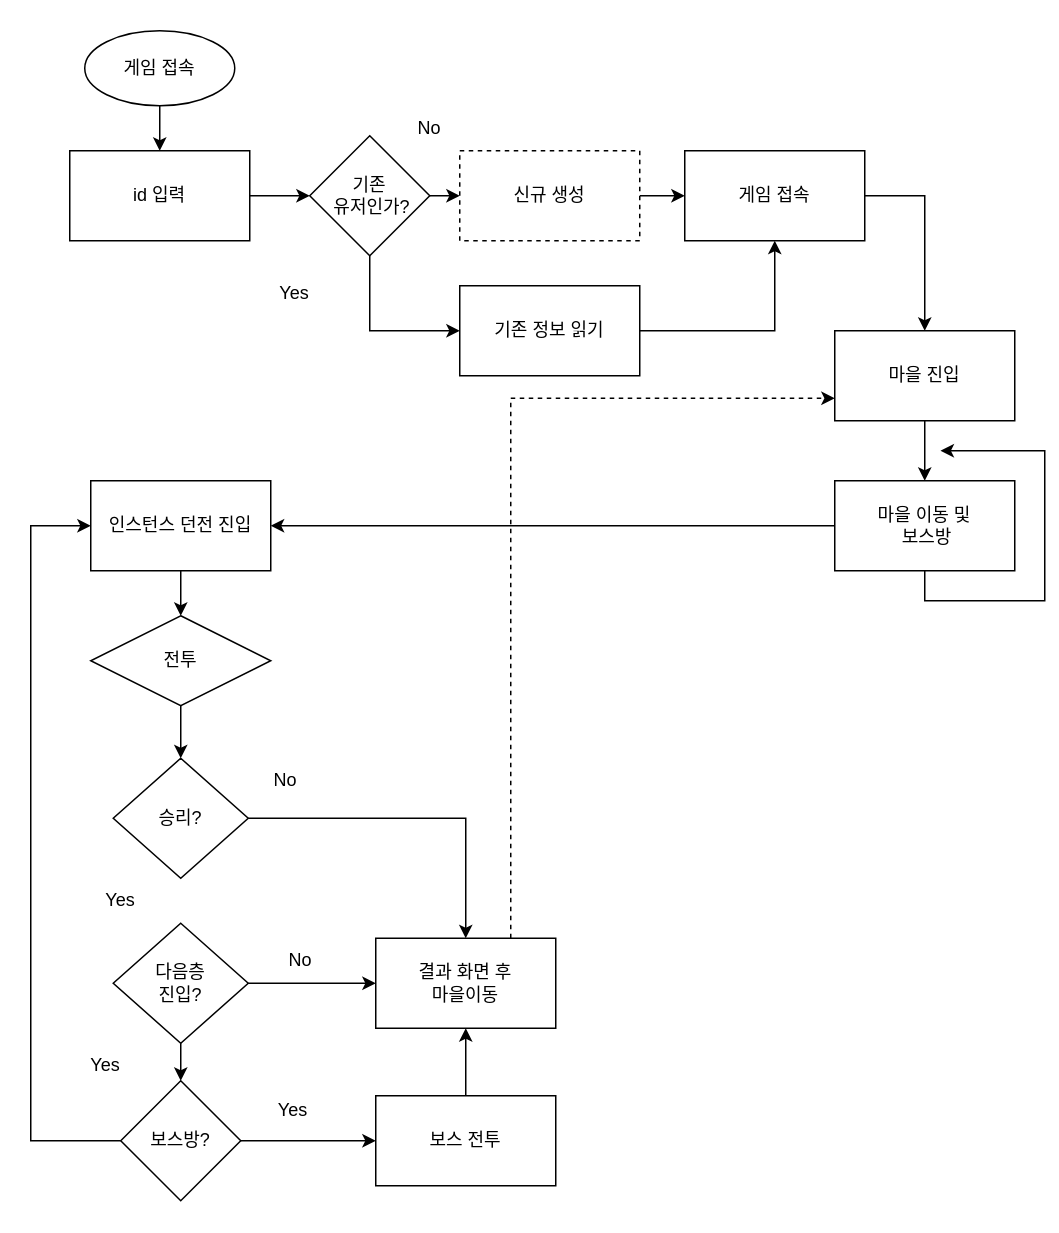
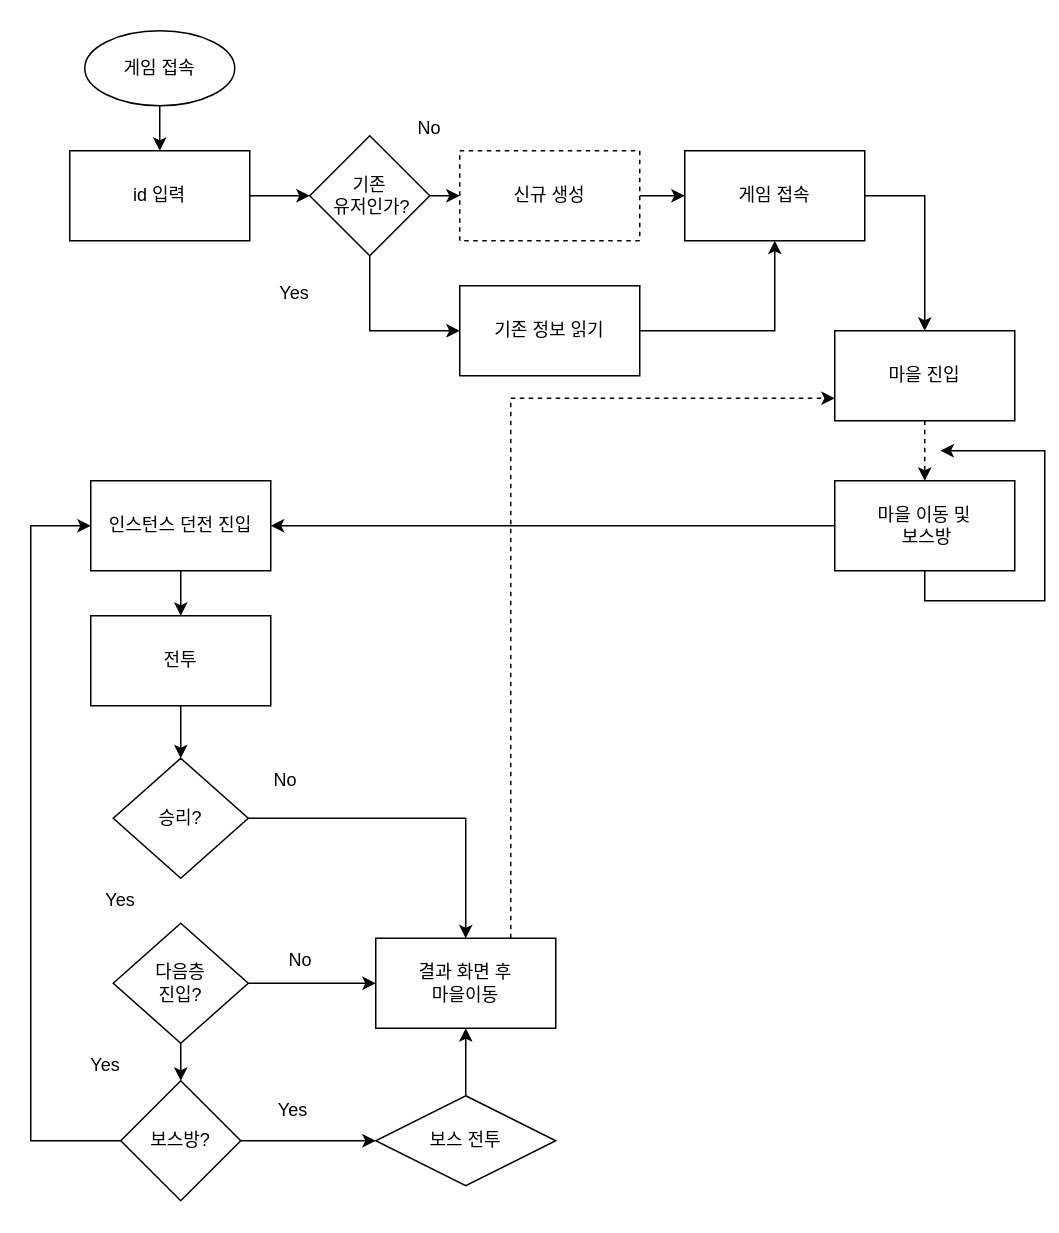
  <mxCell id="0" />
  <mxCell id="1" parent="0" />
  <mxCell id="2" value="" style="edgeStyle=orthogonalEdgeStyle;rounded=0;orthogonalLoop=1;jettySize=auto;html=1;" edge="1" parent="1" source="3" target="5"><mxGeometry relative="1" as="geometry" /></mxCell>
  <mxCell id="3" value="게임 접속" style="ellipse;whiteSpace=wrap;html=1;" vertex="1" parent="1"><mxGeometry x="56" y="20" width="100" height="50" as="geometry" /></mxCell>
  <mxCell id="4" style="edgeStyle=orthogonalEdgeStyle;rounded=0;orthogonalLoop=1;jettySize=auto;html=1;exitX=1;exitY=0.5;exitDx=0;exitDy=0;entryX=0;entryY=0.5;entryDx=0;entryDy=0;" edge="1" parent="1" source="5" target="8"><mxGeometry relative="1" as="geometry" /></mxCell>
  <mxCell id="5" value="id 입력" style="whiteSpace=wrap;html=1;" vertex="1" parent="1"><mxGeometry x="46" y="100" width="120" height="60" as="geometry" /></mxCell>
  <mxCell id="6" style="edgeStyle=orthogonalEdgeStyle;rounded=0;orthogonalLoop=1;jettySize=auto;html=1;exitX=1;exitY=0.5;exitDx=0;exitDy=0;entryX=0;entryY=0.5;entryDx=0;entryDy=0;" edge="1" parent="1" source="8" target="10"><mxGeometry relative="1" as="geometry"><mxPoint x="336" y="130" as="targetPoint" /></mxGeometry></mxCell>
  <mxCell id="7" style="edgeStyle=orthogonalEdgeStyle;rounded=0;orthogonalLoop=1;jettySize=auto;html=1;exitX=0.5;exitY=1;exitDx=0;exitDy=0;entryX=0;entryY=0.5;entryDx=0;entryDy=0;" edge="1" parent="1" source="8" target="12"><mxGeometry relative="1" as="geometry" /></mxCell>
  <mxCell id="8" value="기존&lt;br&gt;&amp;nbsp;유저인가?" style="rhombus;whiteSpace=wrap;html=1;" vertex="1" parent="1"><mxGeometry x="206" y="90" width="80" height="80" as="geometry" /></mxCell>
  <mxCell id="9" value="" style="edgeStyle=orthogonalEdgeStyle;rounded=0;orthogonalLoop=1;jettySize=auto;html=1;" edge="1" parent="1" source="10" target="16"><mxGeometry relative="1" as="geometry" /></mxCell>
  <mxCell id="10" value="신규 생성" style="rounded=0;whiteSpace=wrap;html=1;dashed=1;" vertex="1" parent="1"><mxGeometry x="306" y="100" width="120" height="60" as="geometry" /></mxCell>
  <mxCell id="11" style="edgeStyle=orthogonalEdgeStyle;rounded=0;orthogonalLoop=1;jettySize=auto;html=1;exitX=1;exitY=0.5;exitDx=0;exitDy=0;entryX=0.5;entryY=1;entryDx=0;entryDy=0;" edge="1" parent="1" source="12" target="16"><mxGeometry relative="1" as="geometry" /></mxCell>
  <mxCell id="12" value="기존 정보 읽기" style="rounded=0;whiteSpace=wrap;html=1;" vertex="1" parent="1"><mxGeometry x="306" y="190" width="120" height="60" as="geometry" /></mxCell>
  <mxCell id="13" value="No" style="text;html=1;strokeColor=none;fillColor=none;align=center;verticalAlign=middle;whiteSpace=wrap;rounded=0;" vertex="1" parent="1"><mxGeometry x="256" y="70" width="60" height="30" as="geometry" /></mxCell>
  <mxCell id="14" value="Yes" style="text;html=1;strokeColor=none;fillColor=none;align=center;verticalAlign=middle;whiteSpace=wrap;rounded=0;" vertex="1" parent="1"><mxGeometry x="166" y="180" width="60" height="30" as="geometry" /></mxCell>
  <mxCell id="15" style="edgeStyle=orthogonalEdgeStyle;rounded=0;orthogonalLoop=1;jettySize=auto;html=1;exitX=1;exitY=0.5;exitDx=0;exitDy=0;" edge="1" parent="1" source="16" target="18"><mxGeometry relative="1" as="geometry" /></mxCell>
  <mxCell id="16" value="게임 접속" style="whiteSpace=wrap;html=1;rounded=0;" vertex="1" parent="1"><mxGeometry x="456" y="100" width="120" height="60" as="geometry" /></mxCell>
- <mxCell id="17" style="edgeStyle=orthogonalEdgeStyle;rounded=0;orthogonalLoop=1;jettySize=auto;html=1;exitX=0.5;exitY=1;exitDx=0;exitDy=0;" edge="1" parent="1" source="18" target="42"><mxGeometry relative="1" as="geometry" /></mxCell>
+ <mxCell id="17" style="edgeStyle=orthogonalEdgeStyle;rounded=0;orthogonalLoop=1;jettySize=auto;html=1;exitX=0.5;exitY=1;exitDx=0;exitDy=0;dashed=1;" edge="1" parent="1" source="18" target="42"><mxGeometry relative="1" as="geometry" /></mxCell>
  <mxCell id="18" value="마을 진입" style="whiteSpace=wrap;html=1;rounded=0;" vertex="1" parent="1"><mxGeometry x="556" y="220" width="120" height="60" as="geometry" /></mxCell>
  <mxCell id="19" value="" style="edgeStyle=orthogonalEdgeStyle;rounded=0;orthogonalLoop=1;jettySize=auto;html=1;" edge="1" parent="1" source="20" target="22"><mxGeometry relative="1" as="geometry" /></mxCell>
  <mxCell id="20" value="인스턴스 던전 진입" style="whiteSpace=wrap;html=1;rounded=0;" vertex="1" parent="1"><mxGeometry x="60" y="320" width="120" height="60" as="geometry" /></mxCell>
  <mxCell id="21" value="" style="edgeStyle=orthogonalEdgeStyle;rounded=0;orthogonalLoop=1;jettySize=auto;html=1;" edge="1" parent="1" source="22" target="24"><mxGeometry relative="1" as="geometry" /></mxCell>
- <mxCell id="22" value="전투" style="rhombus;whiteSpace=wrap;html=1;" vertex="1" parent="1"><mxGeometry x="60" y="410" width="120" height="60" as="geometry" /></mxCell>
+ <mxCell id="22" value="전투" style="whiteSpace=wrap;html=1;rounded=0;" vertex="1" parent="1"><mxGeometry x="60" y="410" width="120" height="60" as="geometry" /></mxCell>
  <mxCell id="23" style="edgeStyle=orthogonalEdgeStyle;rounded=0;orthogonalLoop=1;jettySize=auto;html=1;exitX=1;exitY=0.5;exitDx=0;exitDy=0;entryX=0.5;entryY=0;entryDx=0;entryDy=0;" edge="1" parent="1" source="24" target="35"><mxGeometry relative="1" as="geometry" /></mxCell>
  <mxCell id="24" value="승리?" style="rhombus;whiteSpace=wrap;html=1;rounded=0;" vertex="1" parent="1"><mxGeometry x="75" y="505" width="90" height="80" as="geometry" /></mxCell>
  <mxCell id="25" value="No" style="text;html=1;strokeColor=none;fillColor=none;align=center;verticalAlign=middle;whiteSpace=wrap;rounded=0;" vertex="1" parent="1"><mxGeometry x="160" y="505" width="60" height="30" as="geometry" /></mxCell>
  <mxCell id="26" value="Yes" style="text;html=1;strokeColor=none;fillColor=none;align=center;verticalAlign=middle;whiteSpace=wrap;rounded=0;" vertex="1" parent="1"><mxGeometry x="50" y="585" width="60" height="30" as="geometry" /></mxCell>
  <mxCell id="27" style="edgeStyle=orthogonalEdgeStyle;rounded=0;orthogonalLoop=1;jettySize=auto;html=1;exitX=0.5;exitY=1;exitDx=0;exitDy=0;entryX=0.5;entryY=0;entryDx=0;entryDy=0;" edge="1" parent="1" source="29" target="32"><mxGeometry relative="1" as="geometry" /></mxCell>
  <mxCell id="28" style="edgeStyle=orthogonalEdgeStyle;rounded=0;orthogonalLoop=1;jettySize=auto;html=1;exitX=1;exitY=0.5;exitDx=0;exitDy=0;entryX=0;entryY=0.5;entryDx=0;entryDy=0;" edge="1" parent="1" source="29" target="35"><mxGeometry relative="1" as="geometry"><mxPoint x="230" y="655" as="targetPoint" /></mxGeometry></mxCell>
  <mxCell id="29" value="다음층&lt;br&gt;진입?" style="rhombus;whiteSpace=wrap;html=1;" vertex="1" parent="1"><mxGeometry x="75" y="615" width="90" height="80" as="geometry" /></mxCell>
  <mxCell id="30" style="edgeStyle=orthogonalEdgeStyle;rounded=0;orthogonalLoop=1;jettySize=auto;html=1;exitX=1;exitY=0.5;exitDx=0;exitDy=0;entryX=0;entryY=0.5;entryDx=0;entryDy=0;" edge="1" parent="1" source="32" target="37"><mxGeometry relative="1" as="geometry"><mxPoint x="240" y="760" as="targetPoint" /></mxGeometry></mxCell>
  <mxCell id="31" style="edgeStyle=orthogonalEdgeStyle;rounded=0;orthogonalLoop=1;jettySize=auto;html=1;exitX=0;exitY=0.5;exitDx=0;exitDy=0;entryX=0;entryY=0.5;entryDx=0;entryDy=0;" edge="1" parent="1" source="32" target="20"><mxGeometry relative="1" as="geometry"><Array as="points"><mxPoint x="20" y="760" /><mxPoint x="20" y="350" /></Array></mxGeometry></mxCell>
  <mxCell id="32" value="보스방?" style="rhombus;whiteSpace=wrap;html=1;" vertex="1" parent="1"><mxGeometry x="80" y="720" width="80" height="80" as="geometry" /></mxCell>
  <mxCell id="33" value="Yes" style="text;html=1;strokeColor=none;fillColor=none;align=center;verticalAlign=middle;whiteSpace=wrap;rounded=0;" vertex="1" parent="1"><mxGeometry x="40" y="695" width="60" height="30" as="geometry" /></mxCell>
  <mxCell id="34" style="edgeStyle=orthogonalEdgeStyle;rounded=0;orthogonalLoop=1;jettySize=auto;html=1;exitX=0.75;exitY=0;exitDx=0;exitDy=0;entryX=0;entryY=0.75;entryDx=0;entryDy=0;dashed=1;" edge="1" parent="1" source="35" target="18"><mxGeometry relative="1" as="geometry" /></mxCell>
  <mxCell id="35" value="결과 화면 후 &lt;br&gt;마을이동" style="rounded=0;whiteSpace=wrap;html=1;" vertex="1" parent="1"><mxGeometry x="250" y="625" width="120" height="60" as="geometry" /></mxCell>
  <mxCell id="36" style="edgeStyle=orthogonalEdgeStyle;rounded=0;orthogonalLoop=1;jettySize=auto;html=1;exitX=0.5;exitY=0;exitDx=0;exitDy=0;entryX=0.5;entryY=1;entryDx=0;entryDy=0;" edge="1" parent="1" source="37" target="35"><mxGeometry relative="1" as="geometry" /></mxCell>
- <mxCell id="37" value="보스 전투" style="rounded=0;whiteSpace=wrap;html=1;" vertex="1" parent="1"><mxGeometry x="250" y="730" width="120" height="60" as="geometry" /></mxCell>
+ <mxCell id="37" value="보스 전투" style="rhombus;whiteSpace=wrap;html=1;" vertex="1" parent="1"><mxGeometry x="250" y="730" width="120" height="60" as="geometry" /></mxCell>
  <mxCell id="38" value="Yes" style="text;html=1;strokeColor=none;fillColor=none;align=center;verticalAlign=middle;whiteSpace=wrap;rounded=0;" vertex="1" parent="1"><mxGeometry x="165" y="725" width="60" height="30" as="geometry" /></mxCell>
  <mxCell id="39" value="No" style="text;html=1;strokeColor=none;fillColor=none;align=center;verticalAlign=middle;whiteSpace=wrap;rounded=0;" vertex="1" parent="1"><mxGeometry x="170" y="625" width="60" height="30" as="geometry" /></mxCell>
  <mxCell id="40" style="edgeStyle=orthogonalEdgeStyle;rounded=0;orthogonalLoop=1;jettySize=auto;html=1;exitX=0;exitY=0.5;exitDx=0;exitDy=0;entryX=1;entryY=0.5;entryDx=0;entryDy=0;" edge="1" parent="1" source="42" target="20"><mxGeometry relative="1" as="geometry" /></mxCell>
  <mxCell id="41" style="edgeStyle=orthogonalEdgeStyle;rounded=0;orthogonalLoop=1;jettySize=auto;html=1;exitX=0.5;exitY=1;exitDx=0;exitDy=0;" edge="1" parent="1" source="42"><mxGeometry relative="1" as="geometry"><mxPoint x="626" y="300" as="targetPoint" /></mxGeometry></mxCell>
  <mxCell id="42" value="마을 이동 및&lt;br&gt;&amp;nbsp;보스방" style="whiteSpace=wrap;html=1;rounded=0;" vertex="1" parent="1"><mxGeometry x="556" y="320" width="120" height="60" as="geometry" /></mxCell>
